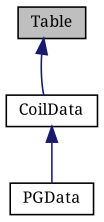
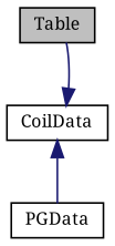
  digraph {
    fontname="Noto Serif"
    node [color=black fillcolor=white fontname="Noto Serif" fontsize=10 shape=record style=filled]
    edge [color=midnightblue dir=back fontname="Noto Serif" fontsize=10 labelfontname=Helvetica labelfontsize=10 style=solid]
    n1 [fillcolor=grey75 fontcolor=black height=0.2 label=Table width=0.4]
    n2 [height=0.2 label=CoilData width=0.4]
    n3 [height=0.2 label=PGData width=0.4]
-   n1 -> n2
+   n2 -> n1
    n2 -> n3
  }
